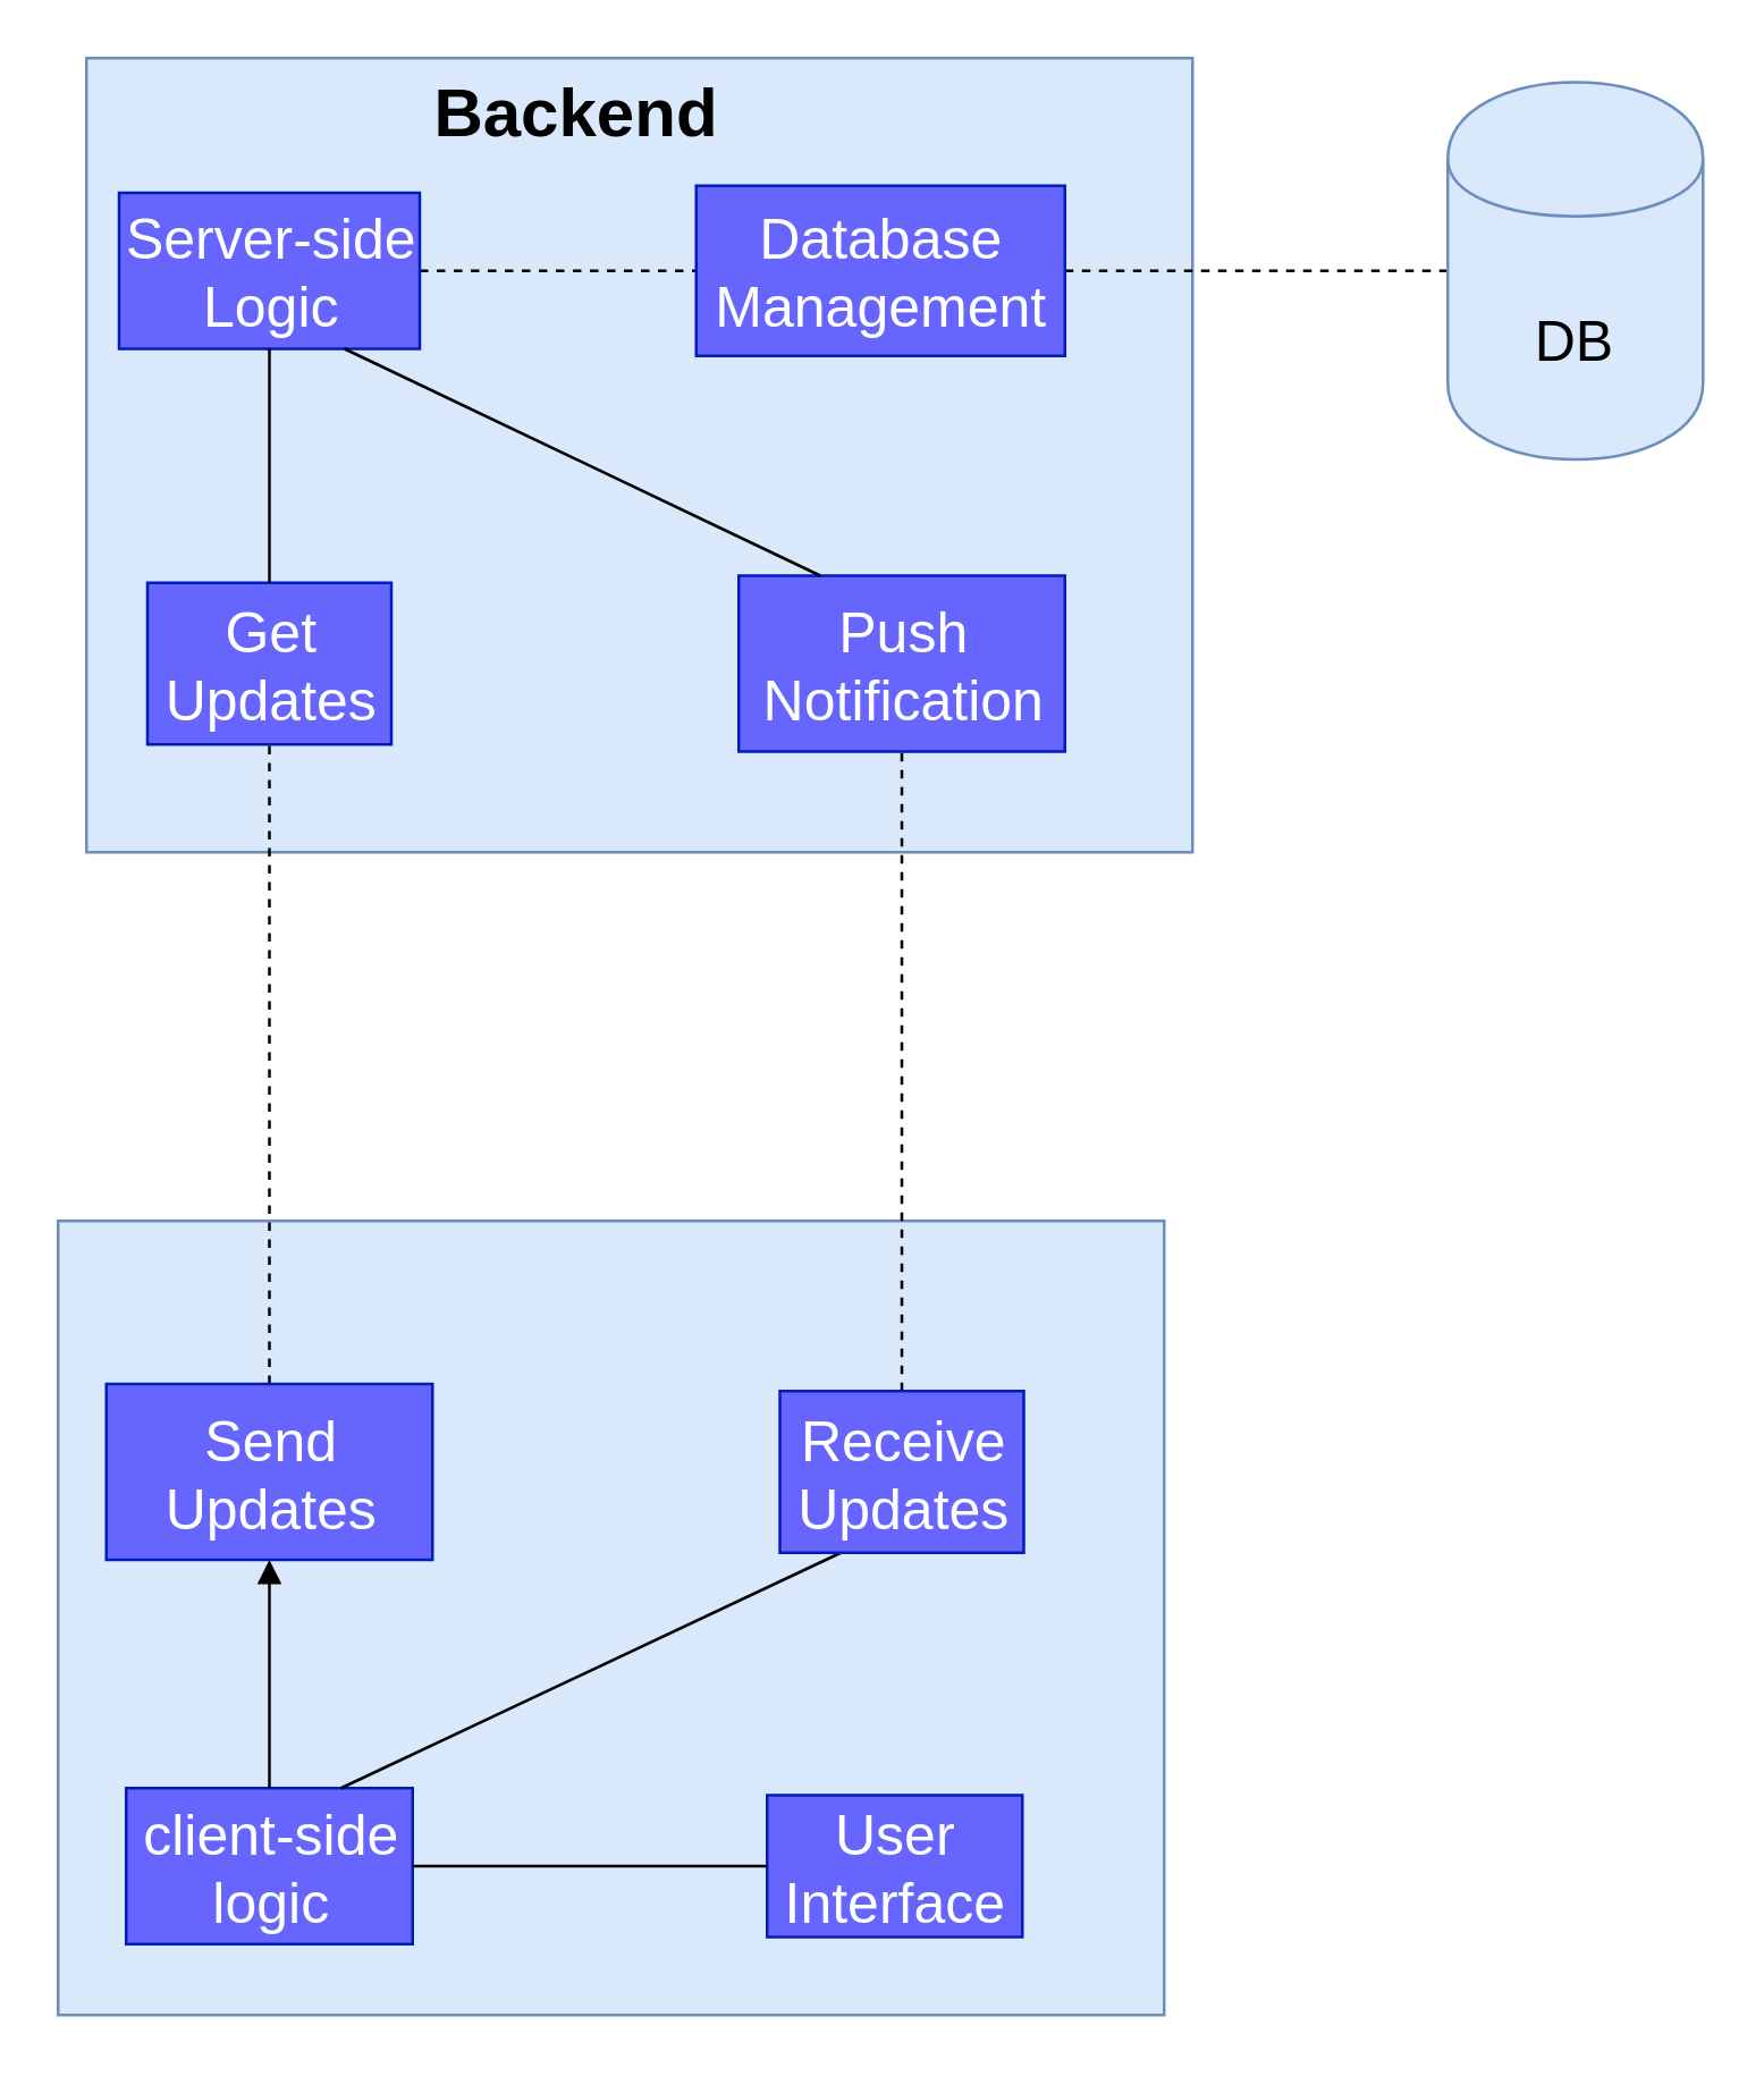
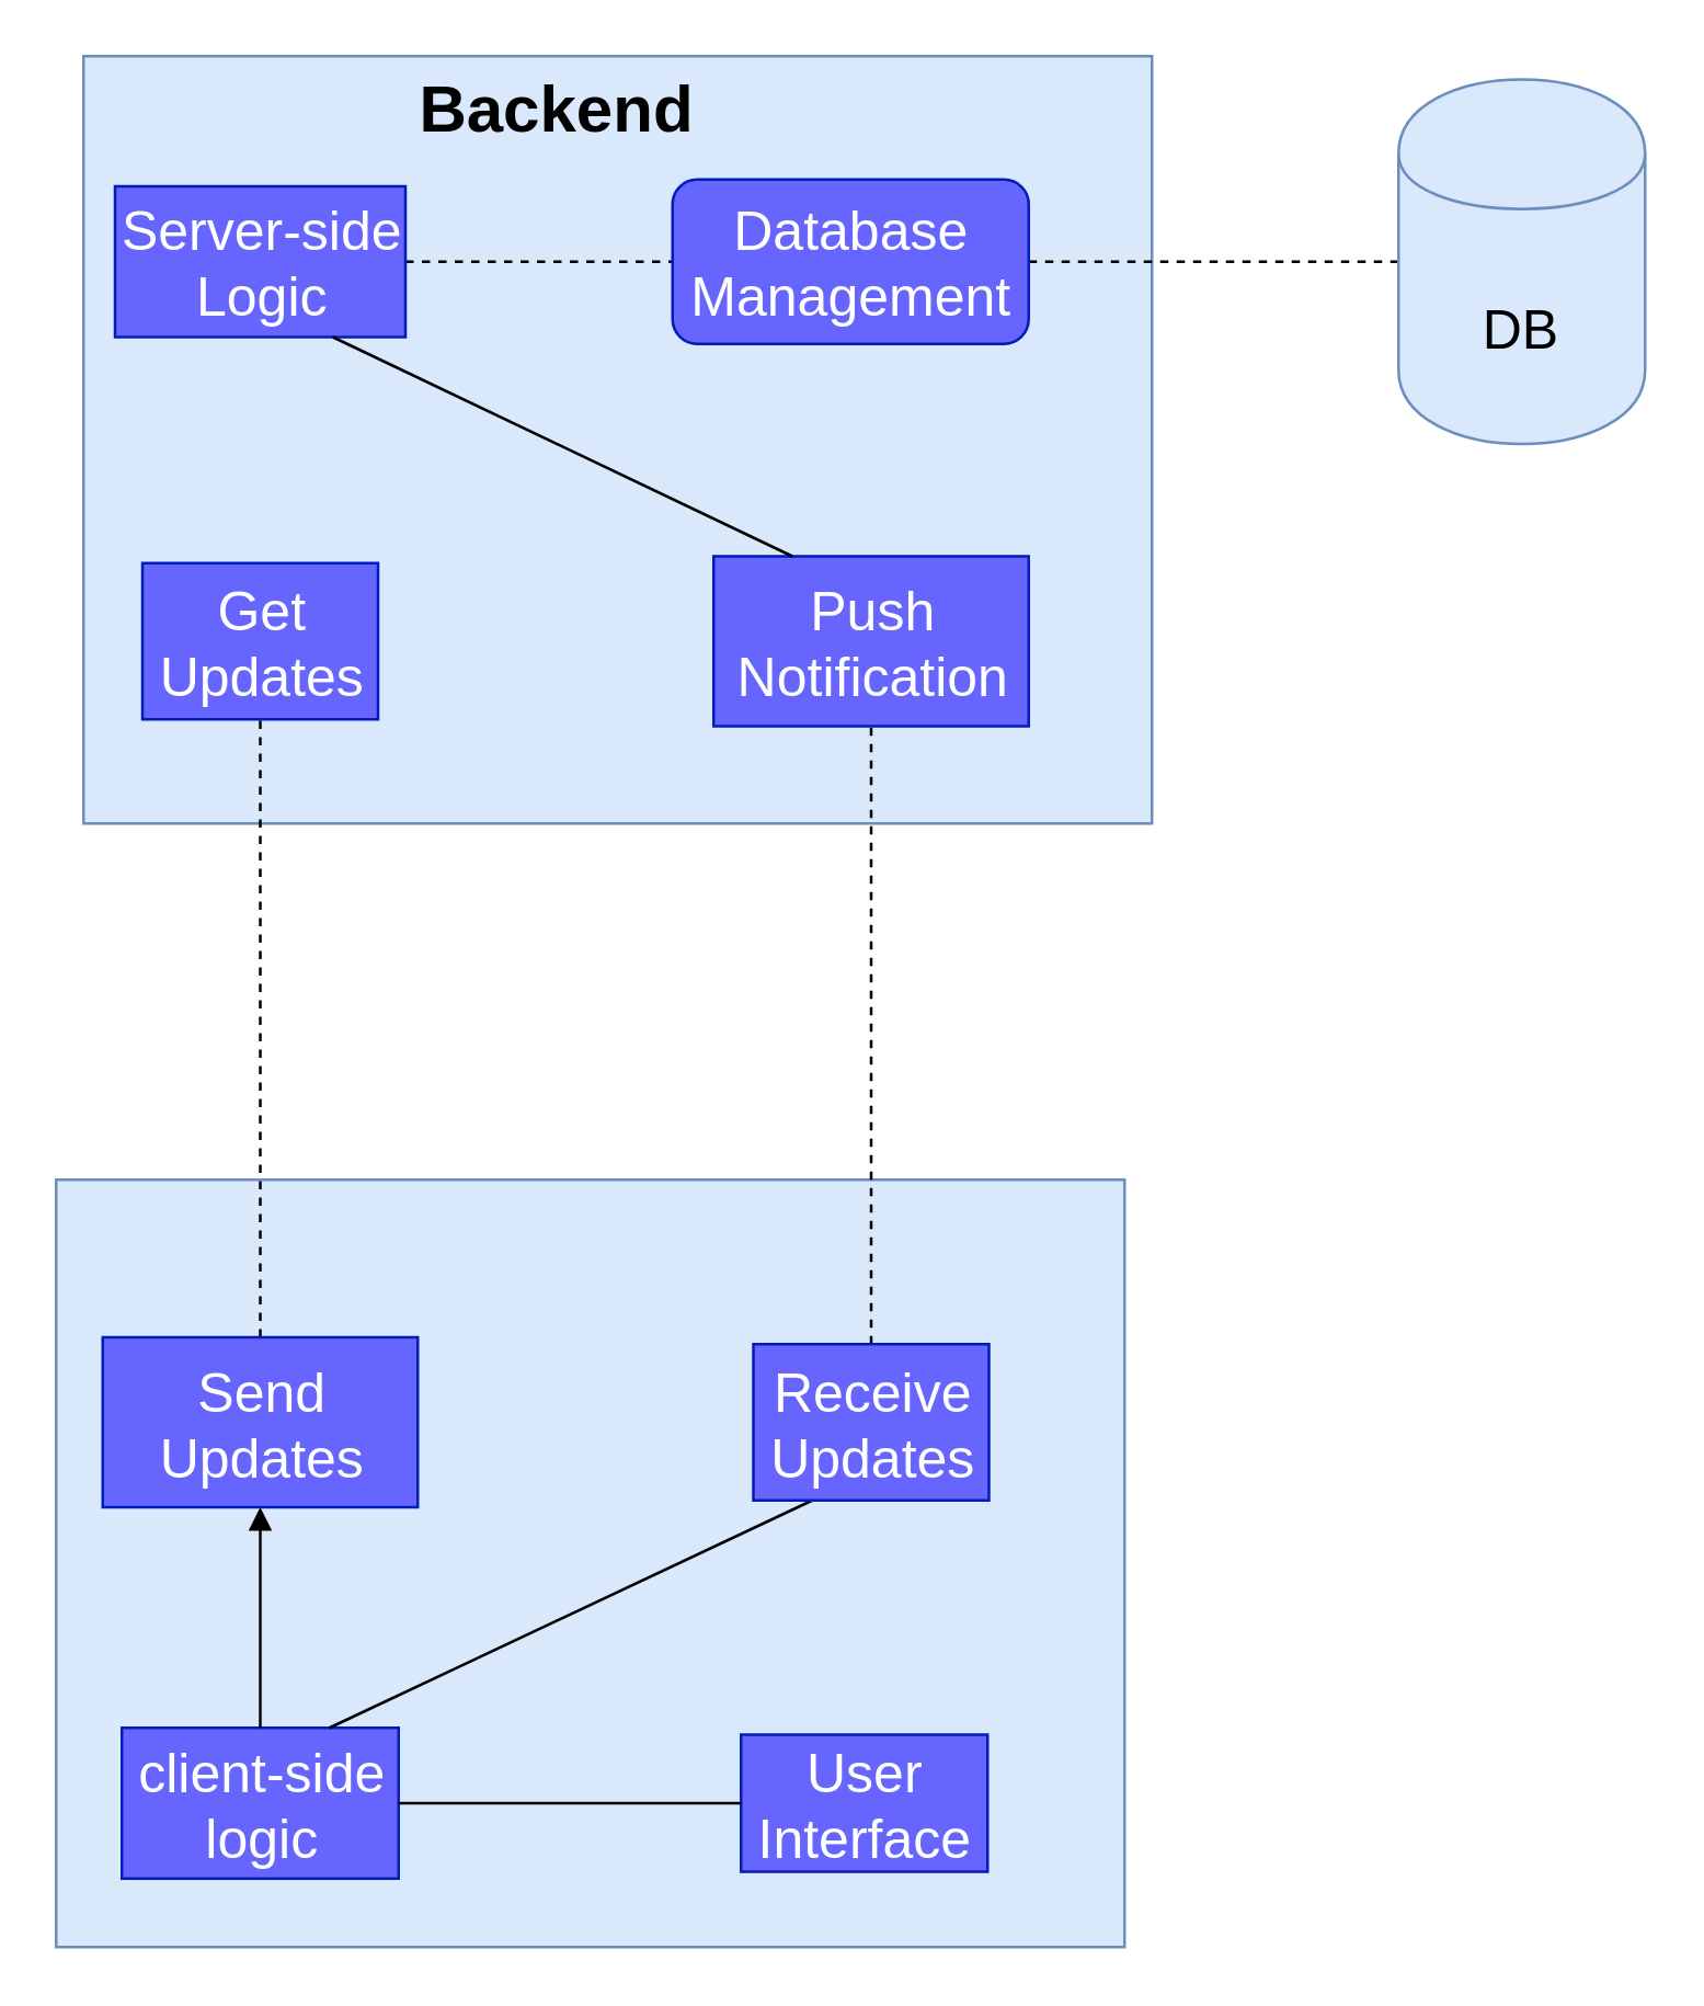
  <mxCell id="0" />
  <mxCell id="1" parent="0" />
  <mxCell id="2" value="" style="rounded=0;whiteSpace=wrap;html=1;fillColor=#dae8fc;strokeColor=#6c8ebf;" parent="1" vertex="1"><mxGeometry x="30" y="20" width="390" height="280" as="geometry" /></mxCell>
  <mxCell id="3" value="&lt;b&gt;&lt;font style=&quot;font-size: 24px&quot;&gt;Backend&lt;/font&gt;&lt;/b&gt;" style="text;html=1;strokeColor=none;fillColor=none;align=center;verticalAlign=middle;whiteSpace=wrap;rounded=0;" parent="1" vertex="1"><mxGeometry x="147.5" y="25" width="110" height="30" as="geometry" /></mxCell>
  <mxCell id="4" value="" style="endArrow=none;dashed=1;html=1;exitX=1;exitY=0.5;exitDx=0;exitDy=0;entryX=0;entryY=0.5;entryDx=0;entryDy=0;" parent="1" source="10" edge="1" target="5"><mxGeometry width="50" height="50" relative="1" as="geometry"><mxPoint x="350" y="75" as="sourcePoint" /><mxPoint x="480" y="95" as="targetPoint" /></mxGeometry></mxCell>
  <mxCell id="5" value="" style="shape=cylinder;whiteSpace=wrap;html=1;boundedLbl=1;backgroundOutline=1;fillColor=#dae8fc;strokeColor=#6c8ebf;" parent="1" vertex="1"><mxGeometry x="510" y="28.5" width="90" height="133" as="geometry" /></mxCell>
  <mxCell id="6" value="&lt;font style=&quot;font-size: 20px&quot;&gt;DB&lt;/font&gt;" style="text;html=1;strokeColor=none;fillColor=none;align=center;verticalAlign=middle;whiteSpace=wrap;rounded=0;" parent="1" vertex="1"><mxGeometry x="535" y="107" width="40" height="24" as="geometry" /></mxCell>
  <mxCell id="7" value="" style="endArrow=none;html=1;exitX=1;exitY=0.5;exitDx=0;exitDy=0;entryX=0;entryY=0.5;entryDx=0;entryDy=0;dashed=1;" parent="1" edge="1" target="10" source="9"><mxGeometry width="50" height="50" relative="1" as="geometry"><mxPoint x="410" y="50" as="sourcePoint" /><mxPoint x="475" y="50" as="targetPoint" /></mxGeometry></mxCell>
  <mxCell id="8" value="" style="rounded=0;whiteSpace=wrap;html=1;fillColor=#dae8fc;strokeColor=#6c8ebf;" parent="1" vertex="1"><mxGeometry x="20" y="430" width="390" height="280" as="geometry" /></mxCell>
  <mxCell id="9" value="&lt;font style=&quot;font-size: 20px&quot;&gt;Server-side&lt;br&gt;Logic&lt;/font&gt;" style="html=1;fillColor=#6666FF;strokeColor=#001DBC;fontColor=#ffffff;" parent="1" vertex="1"><mxGeometry x="41.5" y="67.5" width="106" height="55" as="geometry" /></mxCell>
- <mxCell id="10" value="&lt;font style=&quot;font-size: 20px&quot;&gt;Database&lt;br&gt;Management&lt;/font&gt;" style="html=1;fillColor=#6666FF;strokeColor=#001DBC;fontColor=#ffffff;" parent="1" vertex="1"><mxGeometry x="245" y="65" width="130" height="60" as="geometry" /></mxCell>
+ <mxCell id="10" value="&lt;font style=&quot;font-size: 20px&quot;&gt;Database&lt;br&gt;Management&lt;/font&gt;" style="html=1;fillColor=#6666FF;strokeColor=#001DBC;fontColor=#ffffff;rounded=1;" parent="1" vertex="1"><mxGeometry x="245" y="65" width="130" height="60" as="geometry" /></mxCell>
  <mxCell id="11" value="&lt;font style=&quot;font-size: 20px&quot;&gt;client-side&lt;br&gt;logic&lt;/font&gt;" style="html=1;fillColor=#6666FF;strokeColor=#001DBC;fontColor=#ffffff;" parent="1" vertex="1"><mxGeometry x="44" y="630" width="101" height="55" as="geometry" /></mxCell>
  <mxCell id="12" value="&lt;font style=&quot;font-size: 20px&quot;&gt;User&lt;br&gt;Interface&lt;/font&gt;" style="html=1;fillColor=#6666FF;strokeColor=#001DBC;fontColor=#ffffff;" parent="1" vertex="1"><mxGeometry x="270" y="632.5" width="90" height="50" as="geometry" /></mxCell>
  <mxCell id="13" value="&lt;font style=&quot;font-size: 20px&quot;&gt;Get&lt;br&gt;Updates&lt;/font&gt;" style="html=1;fillColor=#6666FF;strokeColor=#001DBC;fontColor=#ffffff;" parent="1" vertex="1"><mxGeometry x="51.5" y="205" width="86" height="57" as="geometry" /></mxCell>
  <mxCell id="14" value="&lt;font style=&quot;font-size: 20px&quot;&gt;Push&lt;br&gt;Notification&lt;/font&gt;" style="html=1;fillColor=#6666FF;strokeColor=#001DBC;fontColor=#ffffff;" parent="1" vertex="1"><mxGeometry x="260" y="202.5" width="115" height="62" as="geometry" /></mxCell>
  <mxCell id="15" value="" style="endArrow=none;dashed=1;html=1;exitX=0.5;exitY=0;exitDx=0;exitDy=0;entryX=0.5;entryY=1;entryDx=0;entryDy=0;" parent="1" source="22" target="13" edge="1"><mxGeometry width="50" height="50" relative="1" as="geometry"><mxPoint x="61.5" y="513" as="sourcePoint" /><mxPoint x="25" y="105" as="targetPoint" /></mxGeometry></mxCell>
  <mxCell id="16" value="" style="endArrow=none;dashed=1;html=1;exitX=0.5;exitY=0;exitDx=0;exitDy=0;entryX=0.5;entryY=1;entryDx=0;entryDy=0;" parent="1" source="23" target="14" edge="1"><mxGeometry width="50" height="50" relative="1" as="geometry"><mxPoint x="305" y="530" as="sourcePoint" /><mxPoint x="147.5" y="105" as="targetPoint" /></mxGeometry></mxCell>
- <mxCell id="17" value="" style="endArrow=none;html=1;exitX=0.5;exitY=0;exitDx=0;exitDy=0;entryX=0.5;entryY=1;entryDx=0;entryDy=0;" parent="1" source="13" target="9" edge="1"><mxGeometry width="50" height="50" relative="1" as="geometry"><mxPoint x="140" y="137.5" as="sourcePoint" /><mxPoint x="190" y="87.5" as="targetPoint" /></mxGeometry></mxCell>
  <mxCell id="18" value="" style="endArrow=none;html=1;entryX=0.75;entryY=1;entryDx=0;entryDy=0;exitX=0.25;exitY=0;exitDx=0;exitDy=0;" parent="1" source="14" target="9" edge="1"><mxGeometry width="50" height="50" relative="1" as="geometry"><mxPoint x="249" y="198" as="sourcePoint" /><mxPoint x="235" y="90" as="targetPoint" /></mxGeometry></mxCell>
  <mxCell id="19" value="" style="endArrow=none;html=1;exitX=1;exitY=0.5;exitDx=0;exitDy=0;entryX=0;entryY=0.5;entryDx=0;entryDy=0;" parent="1" source="11" target="12" edge="1"><mxGeometry width="50" height="50" relative="1" as="geometry"><mxPoint x="115" y="570" as="sourcePoint" /><mxPoint x="165" y="520" as="targetPoint" /></mxGeometry></mxCell>
  <mxCell id="20" value="" style="endArrow=block;html=1;exitX=0.5;exitY=0;exitDx=0;exitDy=0;entryX=0.5;entryY=1;entryDx=0;entryDy=0;" parent="1" source="11" target="22" edge="1"><mxGeometry width="50" height="50" relative="1" as="geometry"><mxPoint x="91" y="522.5" as="sourcePoint" /><mxPoint x="96.5" y="551" as="targetPoint" /></mxGeometry></mxCell>
  <mxCell id="21" value="" style="endArrow=none;html=1;entryX=0.75;entryY=0;entryDx=0;entryDy=0;exitX=0.25;exitY=1;exitDx=0;exitDy=0;" parent="1" source="23" target="11" edge="1"><mxGeometry width="50" height="50" relative="1" as="geometry"><mxPoint x="340" y="540" as="sourcePoint" /><mxPoint x="70" y="430.93" as="targetPoint" /></mxGeometry></mxCell>
  <mxCell id="22" value="&lt;span style=&quot;font-size: 20px&quot;&gt;Send&lt;br&gt;Updates&lt;br&gt;&lt;/span&gt;" style="html=1;fillColor=#6666FF;strokeColor=#001DBC;fontColor=#ffffff;" vertex="1" parent="1"><mxGeometry x="37" y="487.5" width="115" height="62" as="geometry" /></mxCell>
  <mxCell id="23" value="&lt;font style=&quot;font-size: 20px&quot;&gt;Receive&lt;br&gt;Updates&lt;/font&gt;" style="html=1;fillColor=#6666FF;strokeColor=#001DBC;fontColor=#ffffff;" vertex="1" parent="1"><mxGeometry x="274.5" y="490" width="86" height="57" as="geometry" /></mxCell>
